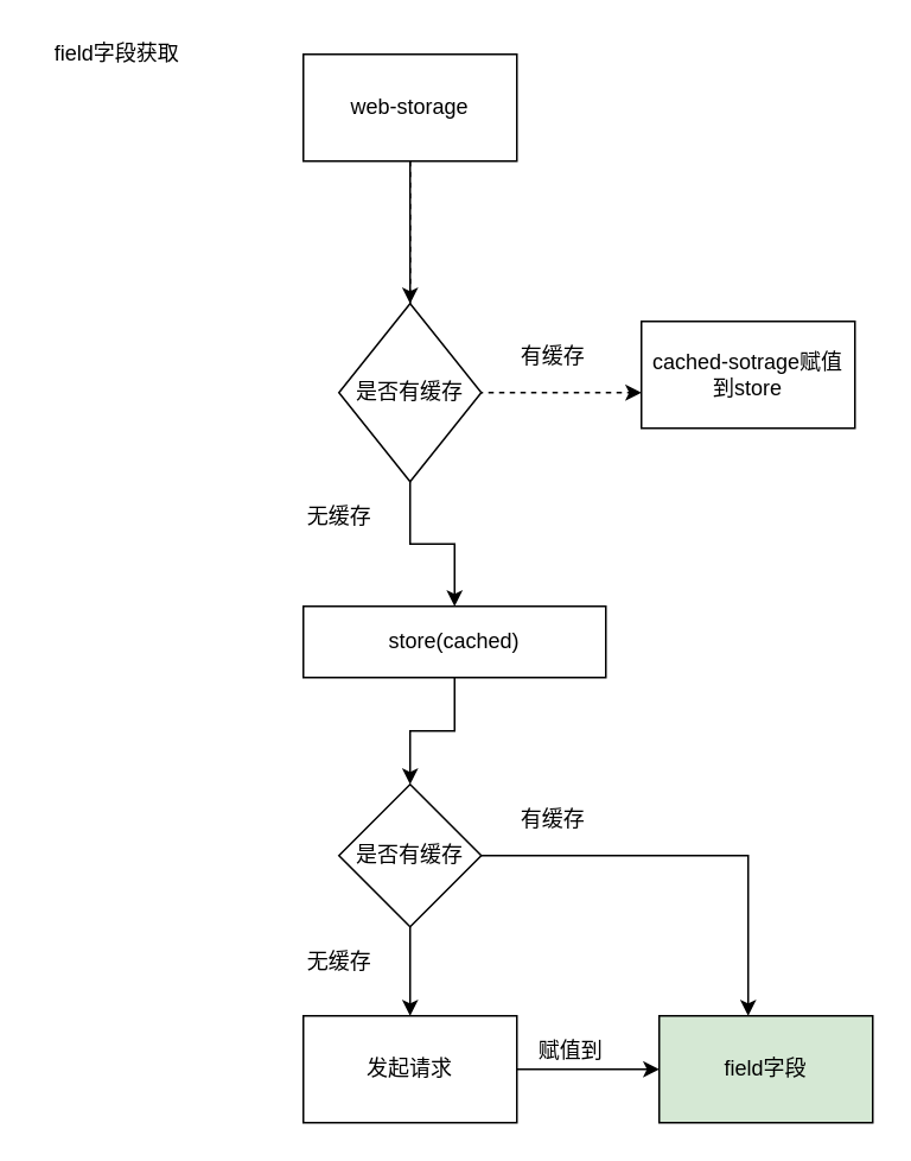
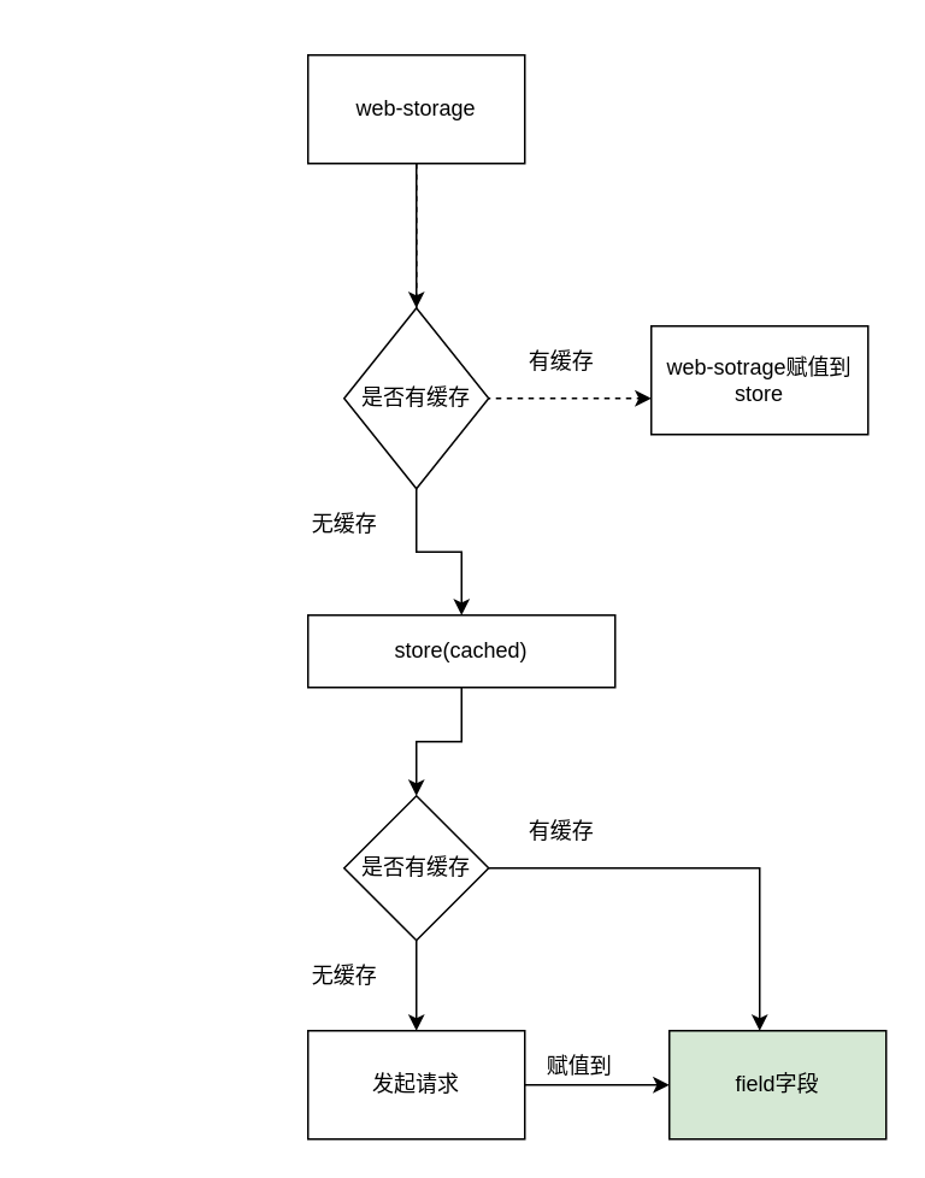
  <mxCell id="0" />
  <mxCell id="1" parent="0" />
  <mxCell id="2" style="edgeStyle=orthogonalEdgeStyle;rounded=0;orthogonalLoop=1;jettySize=auto;html=1;" edge="1" parent="1" source="4"><mxGeometry relative="1" as="geometry"><mxPoint x="230" y="170" as="targetPoint" /></mxGeometry></mxCell>
  <mxCell id="3" style="edgeStyle=orthogonalEdgeStyle;rounded=0;orthogonalLoop=1;jettySize=auto;html=1;dashed=1;" edge="1" parent="1" source="4" target="5"><mxGeometry relative="1" as="geometry"><mxPoint x="400" y="60" as="targetPoint" /><Array as="points"><mxPoint x="230" y="220" /><mxPoint x="400" y="220" /></Array></mxGeometry></mxCell>
  <mxCell id="4" value="web-storage" style="rounded=0;whiteSpace=wrap;html=1;" vertex="1" parent="1"><mxGeometry x="170" y="30" width="120" height="60" as="geometry" /></mxCell>
- <mxCell id="5" value="cached-sotrage赋值到store" style="rounded=0;whiteSpace=wrap;html=1;" vertex="1" parent="1"><mxGeometry x="360" y="180" width="120" height="60" as="geometry" /></mxCell>
+ <mxCell id="5" value="web-sotrage赋值到store" style="rounded=0;whiteSpace=wrap;html=1;" vertex="1" parent="1"><mxGeometry x="360" y="180" width="120" height="60" as="geometry" /></mxCell>
  <mxCell id="6" style="edgeStyle=orthogonalEdgeStyle;rounded=0;orthogonalLoop=1;jettySize=auto;html=1;" edge="1" parent="1" source="7" target="9"><mxGeometry relative="1" as="geometry"><mxPoint x="230" y="370" as="targetPoint" /></mxGeometry></mxCell>
  <mxCell id="7" value="是否有缓存" style="rhombus;whiteSpace=wrap;html=1;" vertex="1" parent="1"><mxGeometry x="190" y="170" width="80" height="100" as="geometry" /></mxCell>
  <mxCell id="8" style="edgeStyle=orthogonalEdgeStyle;rounded=0;orthogonalLoop=1;jettySize=auto;html=1;" edge="1" parent="1" source="9" target="14"><mxGeometry relative="1" as="geometry"><mxPoint x="230" y="480" as="targetPoint" /></mxGeometry></mxCell>
  <mxCell id="9" value="store(cached)" style="rounded=0;whiteSpace=wrap;html=1;" vertex="1" parent="1"><mxGeometry x="170" y="340" width="170" height="40" as="geometry" /></mxCell>
  <mxCell id="10" value="有缓存" style="text;html=1;align=center;verticalAlign=middle;resizable=0;points=[];autosize=1;strokeColor=none;fillColor=none;" vertex="1" parent="1"><mxGeometry x="285" y="190" width="50" height="20" as="geometry" /></mxCell>
  <mxCell id="11" value="无缓存" style="text;html=1;align=center;verticalAlign=middle;resizable=0;points=[];autosize=1;strokeColor=none;fillColor=none;" vertex="1" parent="1"><mxGeometry x="165" y="280" width="50" height="20" as="geometry" /></mxCell>
  <mxCell id="12" style="edgeStyle=orthogonalEdgeStyle;rounded=0;orthogonalLoop=1;jettySize=auto;html=1;exitX=0.5;exitY=1;exitDx=0;exitDy=0;" edge="1" parent="1" source="14"><mxGeometry relative="1" as="geometry"><mxPoint x="230" y="570" as="targetPoint" /></mxGeometry></mxCell>
  <mxCell id="13" style="edgeStyle=orthogonalEdgeStyle;rounded=0;orthogonalLoop=1;jettySize=auto;html=1;exitX=1;exitY=0.5;exitDx=0;exitDy=0;" edge="1" parent="1" source="14"><mxGeometry relative="1" as="geometry"><mxPoint x="420" y="570" as="targetPoint" /><Array as="points"><mxPoint x="420" y="480" /><mxPoint x="420" y="570" /></Array></mxGeometry></mxCell>
  <mxCell id="14" value="是否有缓存" style="rhombus;whiteSpace=wrap;html=1;" vertex="1" parent="1"><mxGeometry x="190" y="440" width="80" height="80" as="geometry" /></mxCell>
  <mxCell id="15" value="有缓存" style="text;html=1;align=center;verticalAlign=middle;resizable=0;points=[];autosize=1;strokeColor=none;fillColor=none;" vertex="1" parent="1"><mxGeometry x="285" y="450" width="50" height="20" as="geometry" /></mxCell>
  <mxCell id="16" style="edgeStyle=orthogonalEdgeStyle;rounded=0;orthogonalLoop=1;jettySize=auto;html=1;" edge="1" parent="1" source="17"><mxGeometry relative="1" as="geometry"><mxPoint x="370" y="600" as="targetPoint" /></mxGeometry></mxCell>
  <mxCell id="17" value="发起请求" style="rounded=0;whiteSpace=wrap;html=1;" vertex="1" parent="1"><mxGeometry x="170" y="570" width="120" height="60" as="geometry" /></mxCell>
  <mxCell id="18" value="field字段" style="rounded=0;whiteSpace=wrap;html=1;fillColor=#d5e8d4;" vertex="1" parent="1"><mxGeometry x="370" y="570" width="120" height="60" as="geometry" /></mxCell>
  <mxCell id="19" value="无缓存" style="text;html=1;align=center;verticalAlign=middle;resizable=0;points=[];autosize=1;strokeColor=none;fillColor=none;" vertex="1" parent="1"><mxGeometry x="165" y="530" width="50" height="20" as="geometry" /></mxCell>
  <mxCell id="20" value="赋值到" style="text;html=1;align=center;verticalAlign=middle;resizable=0;points=[];autosize=1;strokeColor=none;fillColor=none;" vertex="1" parent="1"><mxGeometry x="295" y="580" width="50" height="20" as="geometry" /></mxCell>
- <mxCell id="21" value="field字段获取" style="text;html=1;align=center;verticalAlign=middle;resizable=0;points=[];autosize=1;strokeColor=none;fillColor=none;" vertex="1" parent="1"><mxGeometry x="20" y="20" width="90" height="20" as="geometry" /></mxCell>
